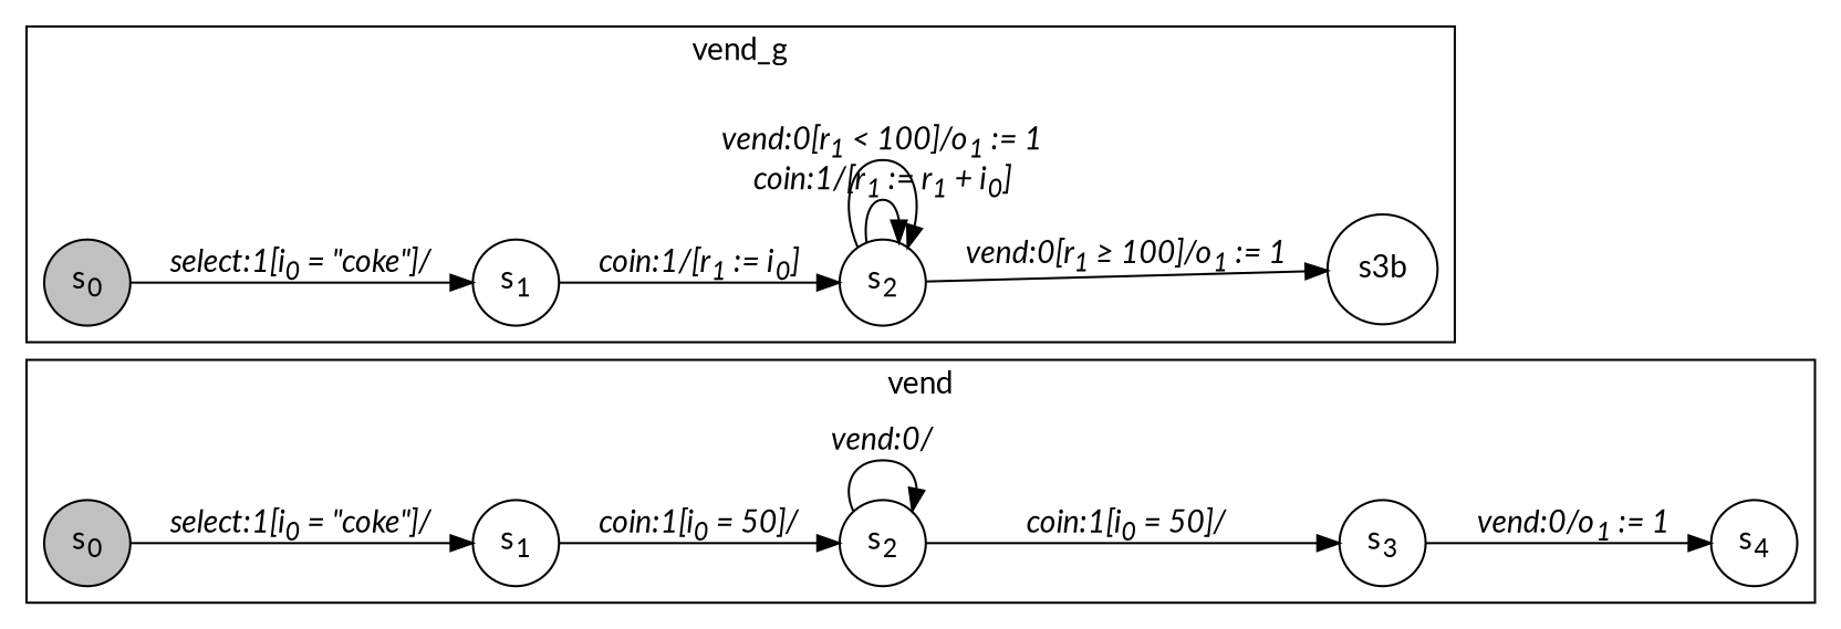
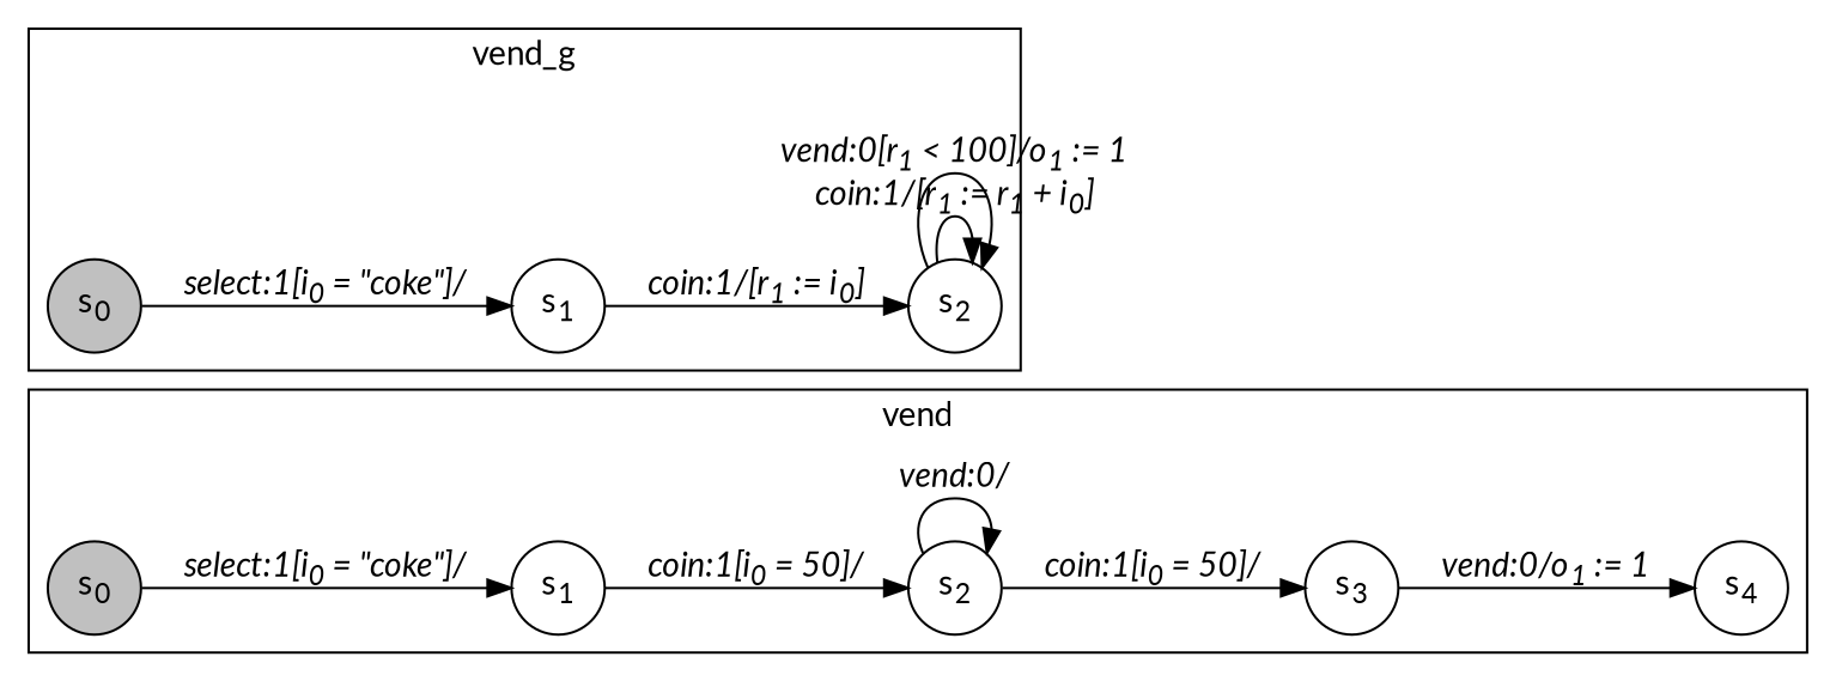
  digraph {
    fontname=Lato
    rankdir=LR
    node [color=black fillcolor=white fontname=Lato shape=circle style=filled]
    edge [fontname=Lato]
    n1 [fillcolor=gray label=<s<sub>0</sub>>]
    n2 [label=<s<sub>1</sub>>]
    n3 [label=<s<sub>2</sub>>]
    n4 [label=<s<sub>3</sub>>]
    n5 [label=<s<sub>4</sub>>]
    n6 [fillcolor=gray label=<s<sub>0</sub>>]
    n7 [label=<s<sub>1</sub>>]
    n8 [label=<s<sub>2</sub>>]
-   s3b
    subgraph cluster_1 {
      label=vend
      n1
      n2
      n3
      n4
      n5
    }
    subgraph cluster_2 {
      label=vend_g
      n6
      n7
      n8
-     s3b
    }
    n1 -> n2 [label=<<i>select:1&#91;i<sub>0</sub> = "coke"&#93;/</i>>]
    n2 -> n3 [label=<<i>coin:1&#91;i<sub>0</sub> = 50&#93;/</i>>]
    n3 -> n3 [label=<<i>vend:0/</i>>]
    n3 -> n4 [label=<<i>coin:1&#91;i<sub>0</sub> = 50&#93;/</i>>]
    n4 -> n5 [label=<<i>vend:0/o<sub>1</sub> := 1</i>>]
    n6 -> n7 [label=<<i>select:1&#91;i<sub>0</sub> = "coke"&#93;/</i>>]
    n7 -> n8 [label=<<i>coin:1/&#91;r<sub>1</sub> := i<sub>0</sub>&#93;</i>>]
    n8 -> n8 [label=<<i>coin:1/&#91;r<sub>1</sub> := r<sub>1</sub> + i<sub>0</sub>&#93;</i>>]
    n8 -> n8 [label=<<i>vend:0&#91;r<sub>1</sub> &lt; 100&#93;/o<sub>1</sub> := 1</i>>]
-   n8 -> s3b [label=<<i>vend:0&#91;r<sub>1</sub> &ge; 100&#93;/o<sub>1</sub> := 1</i>>]
  }
